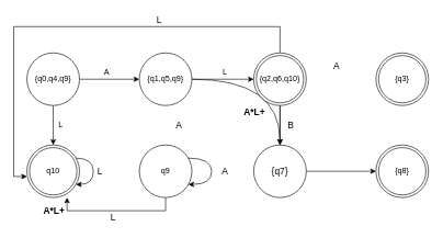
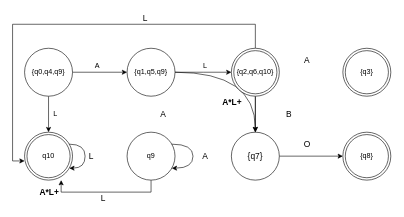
  <mxCell id="0" />
  <mxCell id="1" parent="0" />
  <mxCell id="2" style="edgeStyle=orthogonalEdgeStyle;rounded=0;orthogonalLoop=1;jettySize=auto;html=1;entryX=0;entryY=0.5;entryDx=0;entryDy=0;" parent="1" source="4" edge="1"><mxGeometry relative="1" as="geometry"><mxPoint x="385" y="120" as="targetPoint" /></mxGeometry></mxCell>
  <mxCell id="3" style="edgeStyle=orthogonalEdgeStyle;curved=1;rounded=0;orthogonalLoop=1;jettySize=auto;html=1;fontSize=14;" edge="1" parent="1" source="4" target="31"><mxGeometry relative="1" as="geometry" /></mxCell>
  <mxCell id="4" value="{q1,q5,q9}" style="ellipse;whiteSpace=wrap;html=1;aspect=fixed;" parent="1" vertex="1"><mxGeometry x="211" y="80" width="80" height="80" as="geometry" /></mxCell>
  <mxCell id="5" style="edgeStyle=orthogonalEdgeStyle;rounded=0;orthogonalLoop=1;jettySize=auto;html=1;" parent="1" source="7" target="4" edge="1"><mxGeometry relative="1" as="geometry" /></mxCell>
  <mxCell id="6" style="edgeStyle=orthogonalEdgeStyle;rounded=0;orthogonalLoop=1;jettySize=auto;html=1;entryX=0.5;entryY=0;entryDx=0;entryDy=0;" edge="1" parent="1" source="7" target="13"><mxGeometry relative="1" as="geometry" /></mxCell>
  <mxCell id="7" value="{q0,q4,q9}" style="ellipse;whiteSpace=wrap;html=1;aspect=fixed;" parent="1" vertex="1"><mxGeometry x="40" y="80" width="80" height="80" as="geometry" /></mxCell>
  <mxCell id="8" value="{q3}" style="ellipse;shape=doubleEllipse;whiteSpace=wrap;html=1;aspect=fixed;" parent="1" vertex="1"><mxGeometry x="571" y="80" width="80" height="80" as="geometry" /></mxCell>
  <mxCell id="9" style="edgeStyle=orthogonalEdgeStyle;rounded=0;orthogonalLoop=1;jettySize=auto;html=1;fontSize=14;" edge="1" parent="1" source="12" target="31"><mxGeometry relative="1" as="geometry" /></mxCell>
  <mxCell id="10" style="edgeStyle=orthogonalEdgeStyle;rounded=0;orthogonalLoop=1;jettySize=auto;html=1;entryX=0;entryY=0.6;entryDx=0;entryDy=0;entryPerimeter=0;fontSize=14;" edge="1" parent="1" source="12" target="13"><mxGeometry relative="1" as="geometry"><Array as="points"><mxPoint x="425" y="40" /><mxPoint x="20" y="40" /><mxPoint x="20" y="268" /></Array></mxGeometry></mxCell>
  <mxCell id="11" style="edgeStyle=orthogonalEdgeStyle;rounded=0;orthogonalLoop=1;jettySize=auto;html=1;fontSize=14;" edge="1" parent="1" source="12"><mxGeometry relative="1" as="geometry"><mxPoint x="425" y="230" as="targetPoint" /></mxGeometry></mxCell>
  <mxCell id="12" value="{q2,q6,q10}" style="ellipse;shape=doubleEllipse;whiteSpace=wrap;html=1;aspect=fixed;" parent="1" vertex="1"><mxGeometry x="385" y="80" width="80" height="80" as="geometry" /></mxCell>
  <mxCell id="13" value="q10" style="ellipse;shape=doubleEllipse;whiteSpace=wrap;html=1;aspect=fixed;" parent="1" vertex="1"><mxGeometry x="40" y="220" width="80" height="80" as="geometry" /></mxCell>
  <mxCell id="14" style="edgeStyle=orthogonalEdgeStyle;rounded=0;orthogonalLoop=1;jettySize=auto;html=1;entryX=0.763;entryY=1;entryDx=0;entryDy=0;entryPerimeter=0;fontSize=14;" edge="1" parent="1" source="15" target="13"><mxGeometry relative="1" as="geometry"><Array as="points"><mxPoint x="251" y="320" /><mxPoint x="101" y="320" /></Array></mxGeometry></mxCell>
  <mxCell id="15" value="q9" style="ellipse;whiteSpace=wrap;html=1;aspect=fixed;" parent="1" vertex="1"><mxGeometry x="211" y="220" width="80" height="80" as="geometry" /></mxCell>
  <mxCell id="16" value="A" style="text;html=1;align=center;verticalAlign=middle;resizable=0;points=[];autosize=1;strokeColor=none;fillColor=none;" parent="1" vertex="1"><mxGeometry x="151" y="100" width="20" height="20" as="geometry" /></mxCell>
  <mxCell id="17" value="L" style="text;html=1;align=center;verticalAlign=middle;resizable=0;points=[];autosize=1;strokeColor=none;fillColor=none;" parent="1" vertex="1"><mxGeometry x="331" y="100" width="20" height="20" as="geometry" /></mxCell>
  <mxCell id="18" value="L" style="text;html=1;align=center;verticalAlign=middle;resizable=0;points=[];autosize=1;strokeColor=none;fillColor=none;" vertex="1" parent="1"><mxGeometry x="81" y="180" width="20" height="20" as="geometry" /></mxCell>
  <mxCell id="19" value="A*L+" style="text;html=1;align=center;verticalAlign=middle;resizable=0;points=[];autosize=1;strokeColor=none;fillColor=none;fontStyle=1;fontSize=14;" vertex="1" parent="1"><mxGeometry x="56" y="310" width="50" height="20" as="geometry" /></mxCell>
  <mxCell id="20" style="edgeStyle=orthogonalEdgeStyle;rounded=0;orthogonalLoop=1;jettySize=auto;html=1;fontSize=14;curved=1;" edge="1" parent="1" source="13" target="13"><mxGeometry relative="1" as="geometry"><Array as="points"><mxPoint x="141" y="240" /><mxPoint x="131" y="280" /></Array></mxGeometry></mxCell>
  <mxCell id="21" value="L" style="text;html=1;align=center;verticalAlign=middle;resizable=0;points=[];autosize=1;strokeColor=none;fillColor=none;fontSize=14;" vertex="1" parent="1"><mxGeometry x="141" y="250" width="20" height="20" as="geometry" /></mxCell>
  <mxCell id="22" value="A" style="text;html=1;align=center;verticalAlign=middle;resizable=0;points=[];autosize=1;strokeColor=none;fillColor=none;fontSize=14;" vertex="1" parent="1"><mxGeometry x="261" y="180" width="20" height="20" as="geometry" /></mxCell>
  <mxCell id="23" value="A*L+" style="text;html=1;align=center;verticalAlign=middle;resizable=0;points=[];autosize=1;strokeColor=none;fillColor=none;fontStyle=1;fontSize=14;" vertex="1" parent="1"><mxGeometry x="361" y="160" width="50" height="20" as="geometry" /></mxCell>
  <mxCell id="24" style="edgeStyle=orthogonalEdgeStyle;curved=1;rounded=0;orthogonalLoop=1;jettySize=auto;html=1;fontSize=14;" edge="1" parent="1" source="15" target="15"><mxGeometry relative="1" as="geometry"><Array as="points"><mxPoint x="321" y="240" /></Array></mxGeometry></mxCell>
  <mxCell id="25" value="A" style="text;html=1;align=center;verticalAlign=middle;resizable=0;points=[];autosize=1;strokeColor=none;fillColor=none;fontSize=14;" vertex="1" parent="1"><mxGeometry x="331" y="250" width="20" height="20" as="geometry" /></mxCell>
  <mxCell id="26" value="L" style="text;html=1;align=center;verticalAlign=middle;resizable=0;points=[];autosize=1;strokeColor=none;fillColor=none;fontSize=14;" vertex="1" parent="1"><mxGeometry x="161" y="320" width="20" height="20" as="geometry" /></mxCell>
  <mxCell id="27" value="A" style="text;html=1;align=center;verticalAlign=middle;resizable=0;points=[];autosize=1;strokeColor=none;fillColor=none;fontSize=14;" vertex="1" parent="1"><mxGeometry x="501" y="90" width="20" height="20" as="geometry" /></mxCell>
  <mxCell id="28" value="L" style="text;html=1;align=center;verticalAlign=middle;resizable=0;points=[];autosize=1;strokeColor=none;fillColor=none;fontSize=14;" vertex="1" parent="1"><mxGeometry x="231" y="20" width="20" height="20" as="geometry" /></mxCell>
- <mxCell id="29" value="B" style="text;html=1;align=center;verticalAlign=middle;resizable=0;points=[];autosize=1;strokeColor=none;fillColor=none;fontSize=14;" vertex="1" parent="1"><mxGeometry x="431" y="180" width="20" height="20" as="geometry" /></mxCell>
+ <mxCell id="29" value="B" style="text;html=1;align=center;verticalAlign=middle;resizable=0;points=[];autosize=1;strokeColor=none;fillColor=none;fontSize=14;" vertex="1" parent="1"><mxGeometry x="471" y="180" width="20" height="20" as="geometry" /></mxCell>
  <mxCell id="30" style="edgeStyle=orthogonalEdgeStyle;rounded=0;orthogonalLoop=1;jettySize=auto;html=1;fontSize=14;entryX=0;entryY=0.5;entryDx=0;entryDy=0;" edge="1" parent="1" source="31" target="32"><mxGeometry relative="1" as="geometry"><mxPoint x="551" y="270" as="targetPoint" /><Array as="points" /></mxGeometry></mxCell>
  <mxCell id="31" value="{q7}" style="ellipse;whiteSpace=wrap;html=1;aspect=fixed;fontSize=14;" vertex="1" parent="1"><mxGeometry x="385" y="220" width="80" height="80" as="geometry" /></mxCell>
  <mxCell id="32" value="{q8}" style="ellipse;shape=doubleEllipse;whiteSpace=wrap;html=1;aspect=fixed;" vertex="1" parent="1"><mxGeometry x="571" y="220" width="80" height="80" as="geometry" /></mxCell>
+ <mxCell id="33" value="O" style="text;html=1;align=center;verticalAlign=middle;resizable=0;points=[];autosize=1;strokeColor=none;fillColor=none;fontSize=14;" vertex="1" parent="1"><mxGeometry x="496" y="230" width="30" height="20" as="geometry" /></mxCell>
